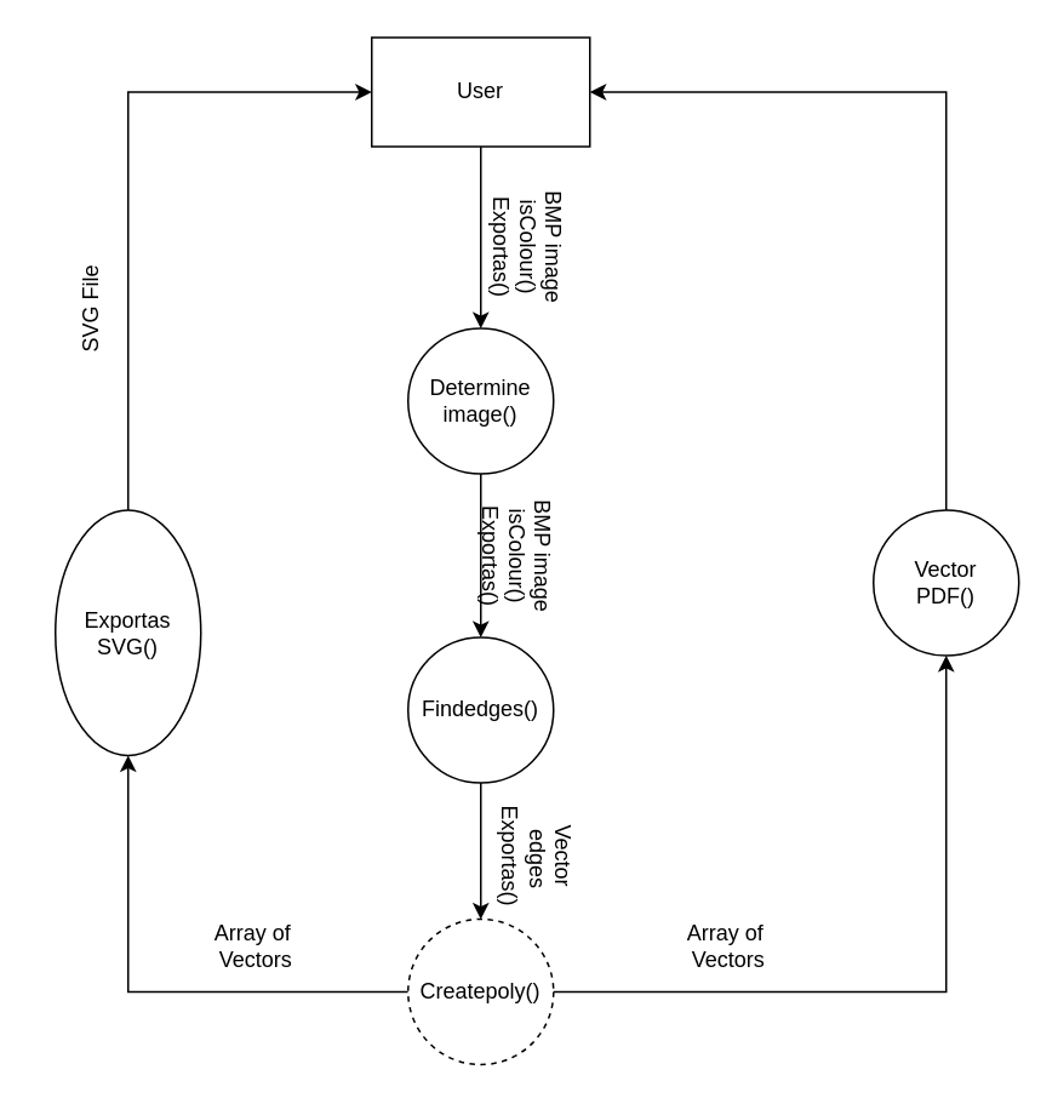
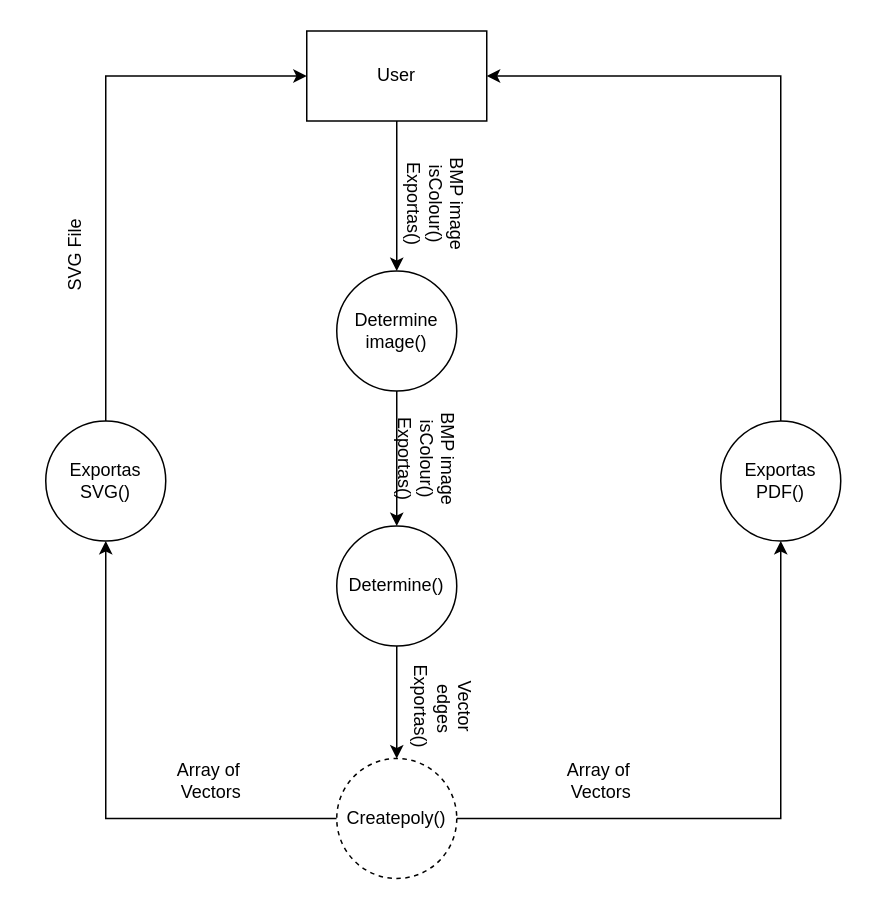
  <mxCell id="0" />
  <mxCell id="1" parent="0" />
  <mxCell id="2" style="edgeStyle=orthogonalEdgeStyle;rounded=0;orthogonalLoop=1;jettySize=auto;html=1;" parent="1" source="3" target="12" edge="1"><mxGeometry relative="1" as="geometry" /></mxCell>
- <mxCell id="3" value="Findedges()" style="ellipse;whiteSpace=wrap;html=1;aspect=fixed;" parent="1" vertex="1"><mxGeometry x="224" y="350" width="80" height="80" as="geometry" /></mxCell>
+ <mxCell id="3" value="Determine()" style="ellipse;whiteSpace=wrap;html=1;aspect=fixed;" parent="1" vertex="1"><mxGeometry x="224" y="350" width="80" height="80" as="geometry" /></mxCell>
  <mxCell id="4" style="edgeStyle=orthogonalEdgeStyle;rounded=0;orthogonalLoop=1;jettySize=auto;html=1;" parent="1" source="5" target="7" edge="1"><mxGeometry relative="1" as="geometry" /></mxCell>
  <mxCell id="5" value="User" style="rounded=0;whiteSpace=wrap;html=1;" parent="1" vertex="1"><mxGeometry x="204" y="20" width="120" height="60" as="geometry" /></mxCell>
  <mxCell id="6" style="edgeStyle=orthogonalEdgeStyle;rounded=0;orthogonalLoop=1;jettySize=auto;html=1;entryX=0.5;entryY=0;entryDx=0;entryDy=0;" parent="1" source="7" target="3" edge="1"><mxGeometry relative="1" as="geometry" /></mxCell>
  <mxCell id="7" value="Determine&lt;br&gt;image()" style="ellipse;whiteSpace=wrap;html=1;aspect=fixed;" parent="1" vertex="1"><mxGeometry x="224" y="180" width="80" height="80" as="geometry" /></mxCell>
  <mxCell id="8" value="BMP image&lt;br&gt;isColour()&lt;br&gt;Exportas()" style="text;html=1;align=center;verticalAlign=middle;resizable=0;points=[];autosize=1;strokeColor=none;fillColor=none;rotation=90;" parent="1" vertex="1"><mxGeometry x="250" y="110" width="80" height="50" as="geometry" /></mxCell>
  <mxCell id="9" value="BMP image&lt;br&gt;isColour()&lt;br&gt;Exportas()" style="text;html=1;align=center;verticalAlign=middle;resizable=0;points=[];autosize=1;strokeColor=none;fillColor=none;rotation=90;" parent="1" vertex="1"><mxGeometry x="244" y="280" width="80" height="50" as="geometry" /></mxCell>
  <mxCell id="10" style="edgeStyle=orthogonalEdgeStyle;rounded=0;orthogonalLoop=1;jettySize=auto;html=1;entryX=0.5;entryY=1;entryDx=0;entryDy=0;" edge="1" parent="1" source="12" target="17"><mxGeometry relative="1" as="geometry" /></mxCell>
  <mxCell id="11" style="edgeStyle=orthogonalEdgeStyle;rounded=0;orthogonalLoop=1;jettySize=auto;html=1;entryX=0.5;entryY=1;entryDx=0;entryDy=0;" edge="1" parent="1" source="12" target="15"><mxGeometry relative="1" as="geometry" /></mxCell>
  <mxCell id="12" value="Createpoly()" style="ellipse;whiteSpace=wrap;html=1;aspect=fixed;dashed=1;" parent="1" vertex="1"><mxGeometry x="224" y="505" width="80" height="80" as="geometry" /></mxCell>
  <mxCell id="13" value="Vector&lt;br&gt;&amp;nbsp;edges&lt;br&gt;Exportas()" style="text;html=1;align=center;verticalAlign=middle;resizable=0;points=[];autosize=1;strokeColor=none;fillColor=none;rotation=90;" parent="1" vertex="1"><mxGeometry x="260" y="445" width="70" height="50" as="geometry" /></mxCell>
  <mxCell id="14" style="edgeStyle=orthogonalEdgeStyle;rounded=0;orthogonalLoop=1;jettySize=auto;html=1;entryX=0;entryY=0.5;entryDx=0;entryDy=0;" edge="1" parent="1" source="15" target="5"><mxGeometry relative="1" as="geometry"><Array as="points"><mxPoint x="70" y="50" /></Array></mxGeometry></mxCell>
- <mxCell id="15" value="Exportas&lt;br&gt;SVG()" style="ellipse;whiteSpace=wrap;html=1;aspect=fixed;" parent="1" vertex="1"><mxGeometry x="30" y="280" width="80" height="135" as="geometry" /></mxCell>
+ <mxCell id="15" value="Exportas&lt;br&gt;SVG()" style="ellipse;whiteSpace=wrap;html=1;aspect=fixed;" parent="1" vertex="1"><mxGeometry x="30" y="280" width="80" height="80" as="geometry" /></mxCell>
  <mxCell id="16" style="edgeStyle=orthogonalEdgeStyle;rounded=0;orthogonalLoop=1;jettySize=auto;html=1;entryX=1;entryY=0.5;entryDx=0;entryDy=0;" edge="1" parent="1" source="17" target="5"><mxGeometry relative="1" as="geometry"><Array as="points"><mxPoint x="520" y="50" /></Array></mxGeometry></mxCell>
- <mxCell id="17" value="Vector&lt;br&gt;PDF()" style="ellipse;whiteSpace=wrap;html=1;aspect=fixed;" parent="1" vertex="1"><mxGeometry x="480" y="280" width="80" height="80" as="geometry" /></mxCell>
+ <mxCell id="17" value="Exportas&lt;br&gt;PDF()" style="ellipse;whiteSpace=wrap;html=1;aspect=fixed;" parent="1" vertex="1"><mxGeometry x="480" y="280" width="80" height="80" as="geometry" /></mxCell>
  <mxCell id="18" value="Array of&amp;nbsp;&lt;br&gt;Vectors" style="text;html=1;align=center;verticalAlign=middle;resizable=0;points=[];autosize=1;strokeColor=none;fillColor=none;" vertex="1" parent="1"><mxGeometry x="370" y="505" width="60" height="30" as="geometry" /></mxCell>
  <mxCell id="19" value="Array of&amp;nbsp;&lt;br&gt;Vectors" style="text;html=1;align=center;verticalAlign=middle;resizable=0;points=[];autosize=1;strokeColor=none;fillColor=none;" vertex="1" parent="1"><mxGeometry x="110" y="505" width="60" height="30" as="geometry" /></mxCell>
  <mxCell id="20" value="SVG File" style="text;html=1;align=center;verticalAlign=middle;resizable=0;points=[];autosize=1;strokeColor=none;fillColor=none;rotation=-90;" vertex="1" parent="1"><mxGeometry x="20" y="160" width="60" height="20" as="geometry" /></mxCell>
